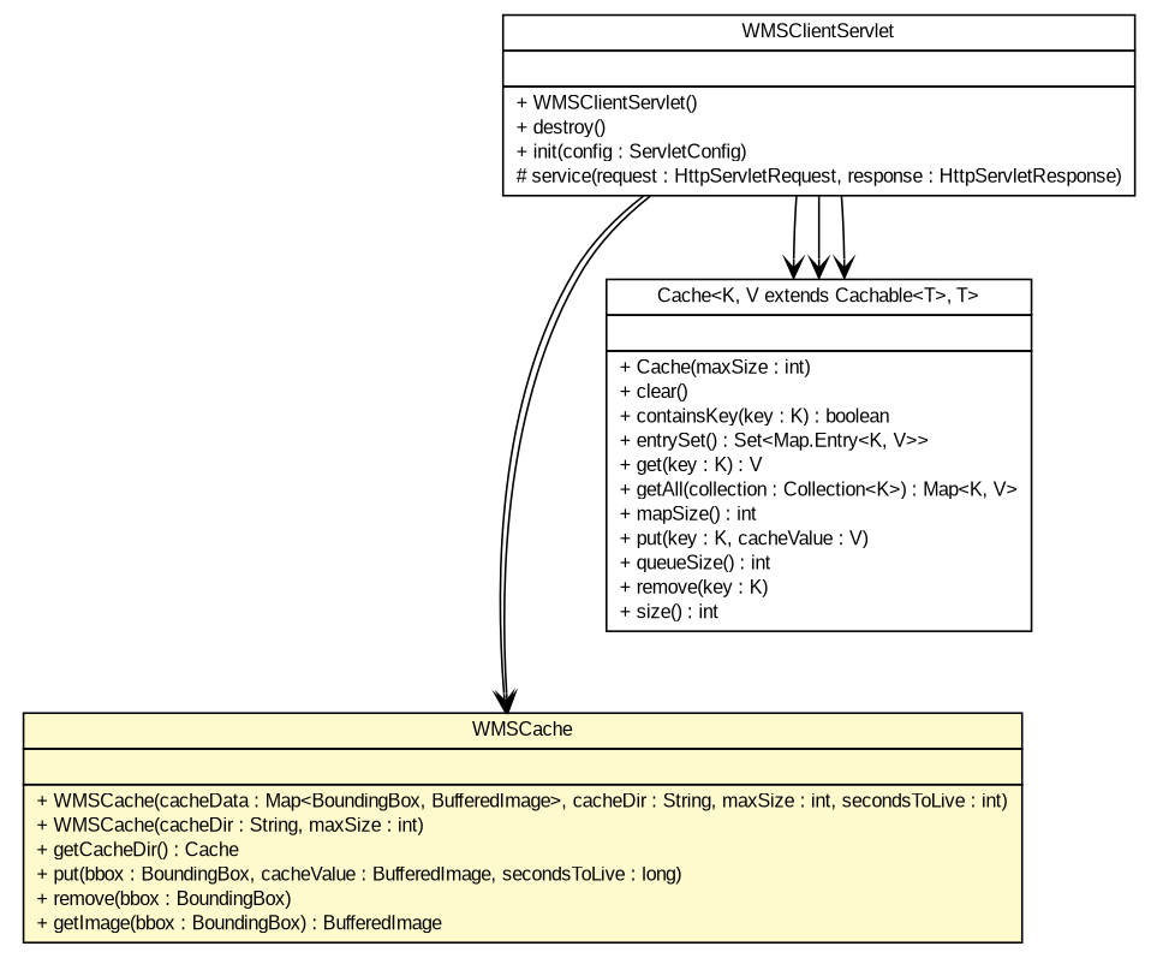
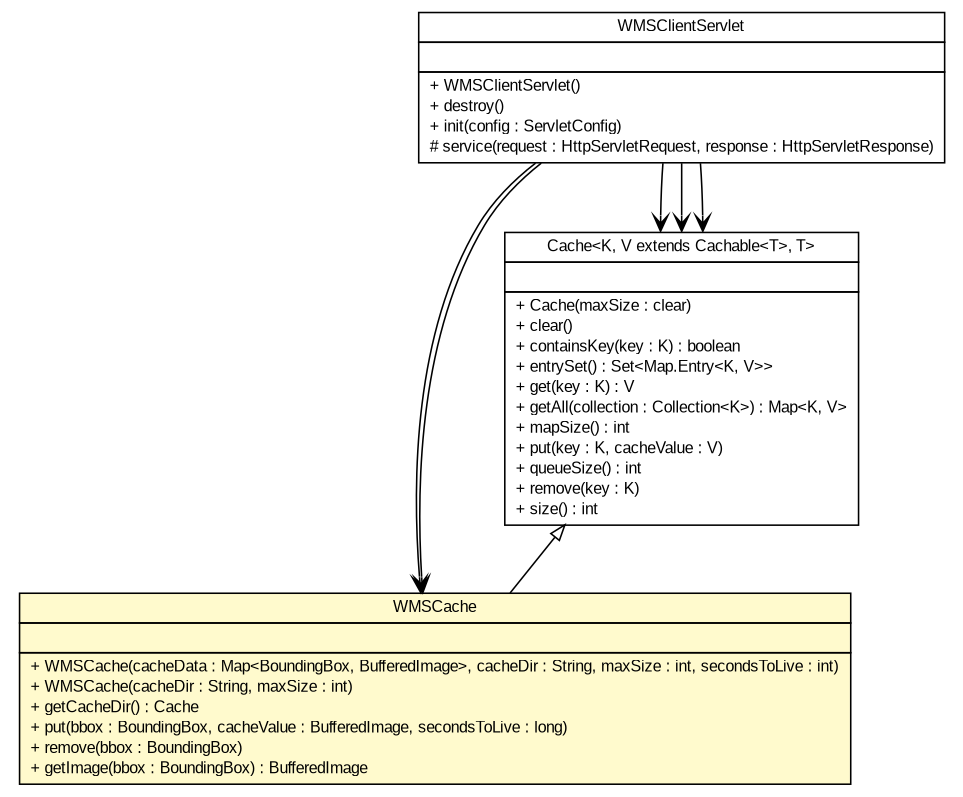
  digraph {
    nodesep=0.25
    ranksep=0.5
    node [fontcolor=black fontname=arial fontsize=10.0 shape=plaintext]
    edge [arrowhead=open color=black fontcolor=black fontname=arial fontsize=10.0 headport=p labelfontname=arial labelfontsize=10 tailport=p]
    n1 [label=<<table title="nl.mineleni.cbsviewer.servlet.wms.WMSClientServlet" border="0" cellborder="1" cellspacing="0" cellpadding="2" port="p" href="../WMSClientServlet.html"> 		<tr><td><table border="0" cellspacing="0" cellpadding="1"> <tr><td align="center" balign="center"> WMSClientServlet </td></tr> 		</table></td></tr> 		<tr><td><table border="0" cellspacing="0" cellpadding="1"> <tr><td align="left" balign="left">  </td></tr> 		</table></td></tr> 		<tr><td><table border="0" cellspacing="0" cellpadding="1"> <tr><td align="left" balign="left"> + WMSClientServlet() </td></tr> <tr><td align="left" balign="left"> + destroy() </td></tr> <tr><td align="left" balign="left"> + init(config : ServletConfig) </td></tr> <tr><td align="left" balign="left"> # service(request : HttpServletRequest, response : HttpServletResponse) </td></tr> 		</table></td></tr> 		</table>>]
    n2 [label=<<table title="nl.mineleni.cbsviewer.servlet.wms.cache.WMSCache" border="0" cellborder="1" cellspacing="0" cellpadding="2" port="p" bgcolor="lemonChiffon" href="./WMSCache.html"> 		<tr><td><table border="0" cellspacing="0" cellpadding="1"> <tr><td align="center" balign="center"> WMSCache </td></tr> 		</table></td></tr> 		<tr><td><table border="0" cellspacing="0" cellpadding="1"> <tr><td align="left" balign="left">  </td></tr> 		</table></td></tr> 		<tr><td><table border="0" cellspacing="0" cellpadding="1"> <tr><td align="left" balign="left"> + WMSCache(cacheData : Map&lt;BoundingBox, BufferedImage&gt;, cacheDir : String, maxSize : int, secondsToLive : int) </td></tr> <tr><td align="left" balign="left"> + WMSCache(cacheDir : String, maxSize : int) </td></tr> <tr><td align="left" balign="left"> + getCacheDir() : Cache </td></tr> <tr><td align="left" balign="left"> + put(bbox : BoundingBox, cacheValue : BufferedImage, secondsToLive : long) </td></tr> <tr><td align="left" balign="left"> + remove(bbox : BoundingBox) </td></tr> <tr><td align="left" balign="left"> + getImage(bbox : BoundingBox) : BufferedImage </td></tr> 		</table></td></tr> 		</table>>]
-   n3 [label=<<table title="nl.mineleni.cbsviewer.servlet.wms.cache.Cache" border="0" cellborder="1" cellspacing="0" cellpadding="2" port="p" href="./Cache.html"> 		<tr><td><table border="0" cellspacing="0" cellpadding="1"> <tr><td align="center" balign="center"> Cache&lt;K, V extends Cachable&lt;T&gt;, T&gt; </td></tr> 		</table></td></tr> 		<tr><td><table border="0" cellspacing="0" cellpadding="1"> <tr><td align="left" balign="left">  </td></tr> 		</table></td></tr> 		<tr><td><table border="0" cellspacing="0" cellpadding="1"> <tr><td align="left" balign="left"> + Cache(maxSize : int) </td></tr> <tr><td align="left" balign="left"> + clear() </td></tr> <tr><td align="left" balign="left"> + containsKey(key : K) : boolean </td></tr> <tr><td align="left" balign="left"> + entrySet() : Set&lt;Map.Entry&lt;K, V&gt;&gt; </td></tr> <tr><td align="left" balign="left"> + get(key : K) : V </td></tr> <tr><td align="left" balign="left"> + getAll(collection : Collection&lt;K&gt;) : Map&lt;K, V&gt; </td></tr> <tr><td align="left" balign="left"> + mapSize() : int </td></tr> <tr><td align="left" balign="left"> + put(key : K, cacheValue : V) </td></tr> <tr><td align="left" balign="left"> + queueSize() : int </td></tr> <tr><td align="left" balign="left"> + remove(key : K) </td></tr> <tr><td align="left" balign="left"> + size() : int </td></tr> 		</table></td></tr> 		</table>>]
+   n3 [label=<<table title="nl.mineleni.cbsviewer.servlet.wms.cache.Cache" border="0" cellborder="1" cellspacing="0" cellpadding="2" port="p" href="./Cache.html"> 		<tr><td><table border="0" cellspacing="0" cellpadding="1"> <tr><td align="center" balign="center"> Cache&lt;K, V extends Cachable&lt;T&gt;, T&gt; </td></tr> 		</table></td></tr> 		<tr><td><table border="0" cellspacing="0" cellpadding="1"> <tr><td align="left" balign="left">  </td></tr> 		</table></td></tr> 		<tr><td><table border="0" cellspacing="0" cellpadding="1"> <tr><td align="left" balign="left"> + Cache(maxSize : clear) </td></tr> <tr><td align="left" balign="left"> + clear() </td></tr> <tr><td align="left" balign="left"> + containsKey(key : K) : boolean </td></tr> <tr><td align="left" balign="left"> + entrySet() : Set&lt;Map.Entry&lt;K, V&gt;&gt; </td></tr> <tr><td align="left" balign="left"> + get(key : K) : V </td></tr> <tr><td align="left" balign="left"> + getAll(collection : Collection&lt;K&gt;) : Map&lt;K, V&gt; </td></tr> <tr><td align="left" balign="left"> + mapSize() : int </td></tr> <tr><td align="left" balign="left"> + put(key : K, cacheValue : V) </td></tr> <tr><td align="left" balign="left"> + queueSize() : int </td></tr> <tr><td align="left" balign="left"> + remove(key : K) </td></tr> <tr><td align="left" balign="left"> + size() : int </td></tr> 		</table></td></tr> 		</table>>]
    n1 -> n2
    n1 -> n2
    n1 -> n3
    n1 -> n3
    n1 -> n3
+   n3 -> n2 [arrowtail=empty dir=back fontsize=10 arrowhead="" color="" fontcolor=""]
  }
